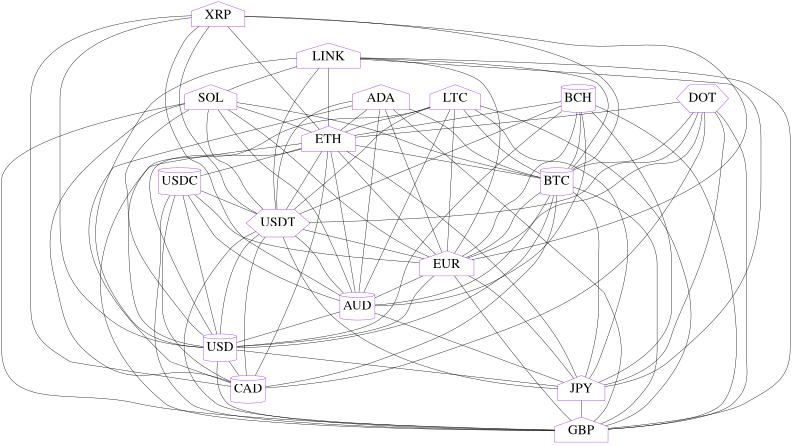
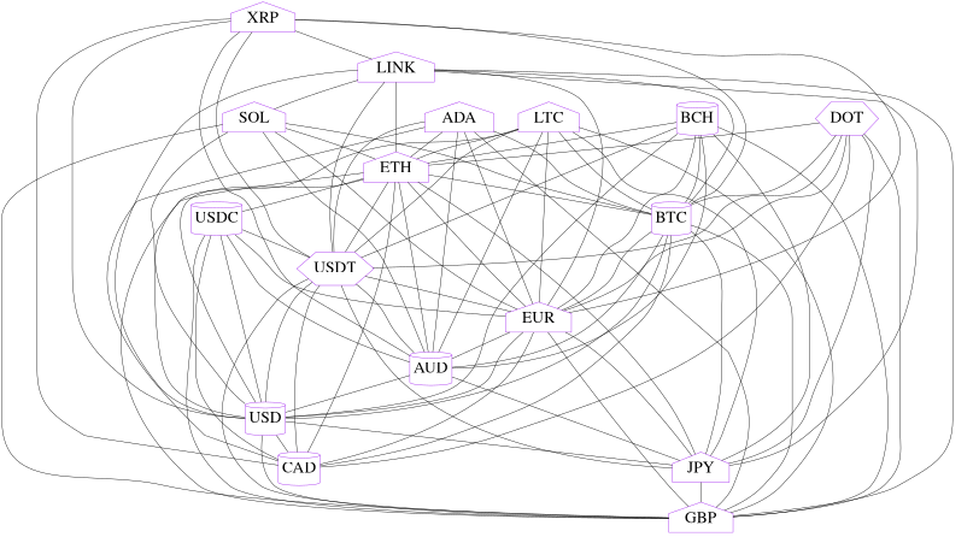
  graph {
    node [color=purple fontname=Times fontsize=35 shape=house]
    edge [color=black]
    CAD [height=1.0 shape=cylinder width=1.0]
    USD [height=1.0 shape=cylinder width=1.0]
    JPY [height=1.0 width=1.0]
    GBP [height=1.0 width=1.0]
    USDT [height=1.0 shape=hexagon width=1.0]
    EUR [height=1.0 width=1.0]
    AUD [height=1.0 shape=cylinder width=1.0]
    ETH [height=1.0 width=1.0]
    BTC [height=1.0 shape=cylinder width=1.0]
    USDC [height=1.0 shape=cylinder width=1.0]
    XRP [height=1.0 width=1.0]
    BCH [height=1.0 shape=cylinder width=1.0]
    ADA [height=1.0 width=1.0]
    LTC [height=1.0 width=1.0]
    SOL [height=1.0 width=1.0]
    DOT [height=1.0 shape=hexagon width=1.0]
    LINK [height=1.0 width=1.0]
    USD -- CAD
    USD -- JPY
    JPY -- GBP
    GBP -- USD
    USDT -- CAD
    USDT -- USD
    USDT -- JPY
    USDT -- GBP
    USDT -- EUR
    USDT -- AUD
-   SOL -- CAD
+   EUR -- CAD
    EUR -- USD
    EUR -- JPY
    EUR -- GBP
    EUR -- AUD
    AUD -- USD
    AUD -- JPY
    ETH -- CAD
    ETH -- USD
    ETH -- JPY
    ETH -- GBP
    ETH -- USDT
    ETH -- EUR
    ETH -- AUD
    ETH -- BTC
    ETH -- USDC
    BTC -- CAD
    BTC -- USD
    BTC -- JPY
    BTC -- GBP
    BTC -- EUR
    BTC -- AUD
    USDC -- CAD
    USDC -- USD
    USDC -- GBP
    USDC -- USDT
    USDC -- EUR
    USDC -- AUD
    XRP -- CAD
    XRP -- USD
    XRP -- USDT
    XRP -- EUR
    XRP -- AUD
-   XRP -- ETH
+   XRP -- LINK
    XRP -- BTC
    BCH -- USD
    BCH -- JPY
    BCH -- GBP
    BCH -- USDT
    BCH -- EUR
    BCH -- AUD
    BCH -- ETH
    BCH -- BTC
    ADA -- CAD
    ADA -- GBP
    ADA -- USDT
    ADA -- EUR
    ADA -- AUD
    ADA -- ETH
    ADA -- BTC
    LTC -- USD
    LTC -- JPY
    LTC -- GBP
    LTC -- USDT
    LTC -- EUR
    LTC -- AUD
    LTC -- ETH
    LTC -- BTC
    SOL -- USD
    SOL -- GBP
-   SOL -- USDT
    SOL -- EUR
    SOL -- AUD
    SOL -- ETH
    SOL -- BTC
    DOT -- CAD
    DOT -- JPY
    DOT -- GBP
    DOT -- USDT
    DOT -- EUR
    DOT -- ETH
    DOT -- BTC
    LINK -- USD
    LINK -- JPY
    LINK -- GBP
    LINK -- USDT
    LINK -- EUR
    LINK -- ETH
    LINK -- BTC
    LINK -- SOL
  }
